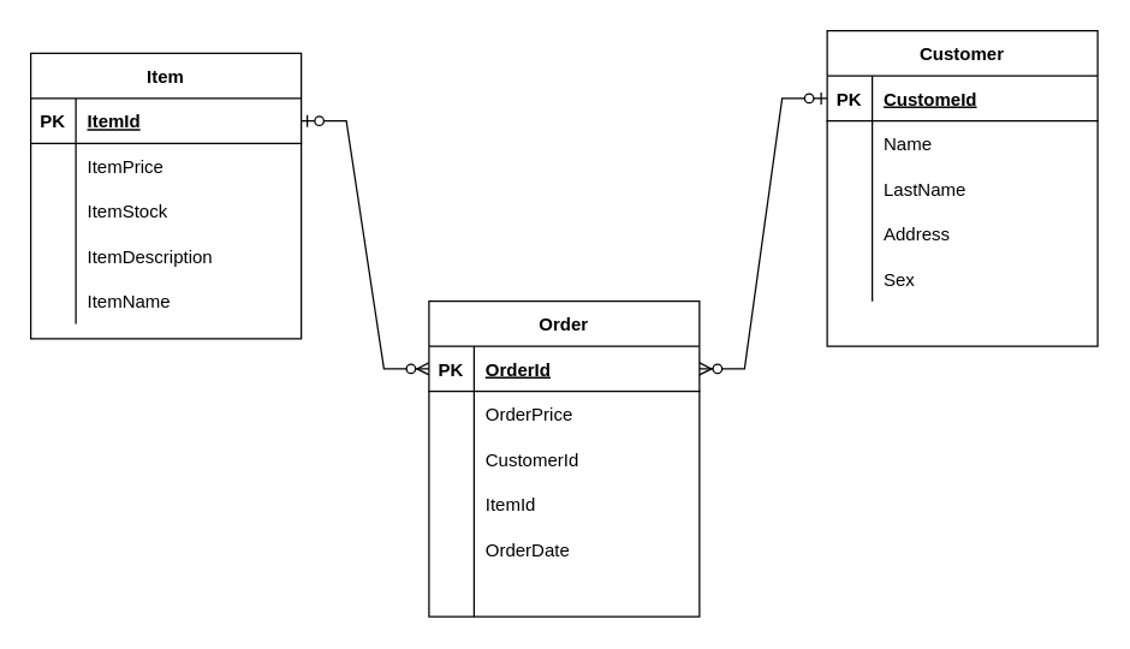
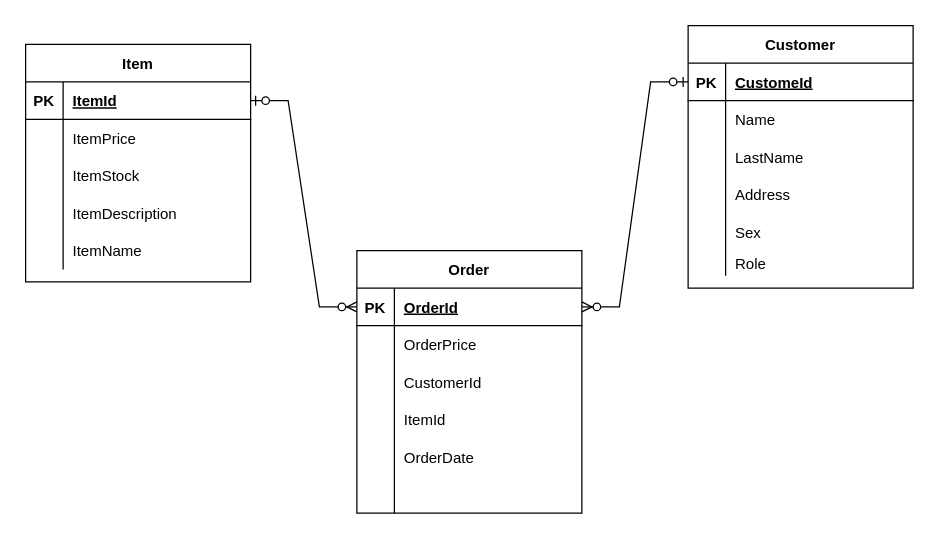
  <mxCell id="0" />
  <mxCell id="1" parent="0" />
  <mxCell id="2" value="Item" style="shape=table;startSize=30;container=1;collapsible=1;childLayout=tableLayout;fixedRows=1;rowLines=0;fontStyle=1;align=center;resizeLast=1;" parent="1" vertex="1"><mxGeometry x="20" y="35" width="180" height="190" as="geometry" /></mxCell>
  <mxCell id="3" value="" style="shape=tableRow;horizontal=0;startSize=0;swimlaneHead=0;swimlaneBody=0;fillColor=none;collapsible=0;dropTarget=0;points=[[0,0.5],[1,0.5]];portConstraint=eastwest;top=0;left=0;right=0;bottom=1;" parent="2" vertex="1"><mxGeometry y="30" width="180" height="30" as="geometry" /></mxCell>
  <mxCell id="4" value="PK" style="shape=partialRectangle;connectable=0;fillColor=none;top=0;left=0;bottom=0;right=0;fontStyle=1;overflow=hidden;" parent="3" vertex="1"><mxGeometry width="30" height="30" as="geometry"><mxRectangle width="30" height="30" as="alternateBounds" /></mxGeometry></mxCell>
  <mxCell id="5" value="ItemId" style="shape=partialRectangle;connectable=0;fillColor=none;top=0;left=0;bottom=0;right=0;align=left;spacingLeft=6;fontStyle=5;overflow=hidden;" parent="3" vertex="1"><mxGeometry x="30" width="150" height="30" as="geometry"><mxRectangle width="150" height="30" as="alternateBounds" /></mxGeometry></mxCell>
  <mxCell id="6" value="" style="shape=tableRow;horizontal=0;startSize=0;swimlaneHead=0;swimlaneBody=0;fillColor=none;collapsible=0;dropTarget=0;points=[[0,0.5],[1,0.5]];portConstraint=eastwest;top=0;left=0;right=0;bottom=0;" parent="2" vertex="1"><mxGeometry y="60" width="180" height="30" as="geometry" /></mxCell>
  <mxCell id="7" value="" style="shape=partialRectangle;connectable=0;fillColor=none;top=0;left=0;bottom=0;right=0;editable=1;overflow=hidden;" parent="6" vertex="1"><mxGeometry width="30" height="30" as="geometry"><mxRectangle width="30" height="30" as="alternateBounds" /></mxGeometry></mxCell>
  <mxCell id="8" value="ItemPrice" style="shape=partialRectangle;connectable=0;fillColor=none;top=0;left=0;bottom=0;right=0;align=left;spacingLeft=6;overflow=hidden;" parent="6" vertex="1"><mxGeometry x="30" width="150" height="30" as="geometry"><mxRectangle width="150" height="30" as="alternateBounds" /></mxGeometry></mxCell>
  <mxCell id="9" value="" style="shape=tableRow;horizontal=0;startSize=0;swimlaneHead=0;swimlaneBody=0;fillColor=none;collapsible=0;dropTarget=0;points=[[0,0.5],[1,0.5]];portConstraint=eastwest;top=0;left=0;right=0;bottom=0;" parent="2" vertex="1"><mxGeometry y="90" width="180" height="30" as="geometry" /></mxCell>
  <mxCell id="10" value="" style="shape=partialRectangle;connectable=0;fillColor=none;top=0;left=0;bottom=0;right=0;editable=1;overflow=hidden;" parent="9" vertex="1"><mxGeometry width="30" height="30" as="geometry"><mxRectangle width="30" height="30" as="alternateBounds" /></mxGeometry></mxCell>
  <mxCell id="11" value="ItemStock" style="shape=partialRectangle;connectable=0;fillColor=none;top=0;left=0;bottom=0;right=0;align=left;spacingLeft=6;overflow=hidden;" parent="9" vertex="1"><mxGeometry x="30" width="150" height="30" as="geometry"><mxRectangle width="150" height="30" as="alternateBounds" /></mxGeometry></mxCell>
  <mxCell id="12" value="" style="shape=tableRow;horizontal=0;startSize=0;swimlaneHead=0;swimlaneBody=0;fillColor=none;collapsible=0;dropTarget=0;points=[[0,0.5],[1,0.5]];portConstraint=eastwest;top=0;left=0;right=0;bottom=0;" parent="2" vertex="1"><mxGeometry y="120" width="180" height="30" as="geometry" /></mxCell>
  <mxCell id="13" value="" style="shape=partialRectangle;connectable=0;fillColor=none;top=0;left=0;bottom=0;right=0;editable=1;overflow=hidden;" parent="12" vertex="1"><mxGeometry width="30" height="30" as="geometry"><mxRectangle width="30" height="30" as="alternateBounds" /></mxGeometry></mxCell>
  <mxCell id="14" value="ItemDescription" style="shape=partialRectangle;connectable=0;fillColor=none;top=0;left=0;bottom=0;right=0;align=left;spacingLeft=6;overflow=hidden;" parent="12" vertex="1"><mxGeometry x="30" width="150" height="30" as="geometry"><mxRectangle width="150" height="30" as="alternateBounds" /></mxGeometry></mxCell>
  <mxCell id="15" value="" style="shape=tableRow;horizontal=0;startSize=0;swimlaneHead=0;swimlaneBody=0;fillColor=none;collapsible=0;dropTarget=0;points=[[0,0.5],[1,0.5]];portConstraint=eastwest;top=0;left=0;right=0;bottom=0;" parent="2" vertex="1"><mxGeometry y="150" width="180" height="30" as="geometry" /></mxCell>
  <mxCell id="16" value="" style="shape=partialRectangle;connectable=0;fillColor=none;top=0;left=0;bottom=0;right=0;editable=1;overflow=hidden;" parent="15" vertex="1"><mxGeometry width="30" height="30" as="geometry"><mxRectangle width="30" height="30" as="alternateBounds" /></mxGeometry></mxCell>
  <mxCell id="17" value="ItemName" style="shape=partialRectangle;connectable=0;fillColor=none;top=0;left=0;bottom=0;right=0;align=left;spacingLeft=6;overflow=hidden;" parent="15" vertex="1"><mxGeometry x="30" width="150" height="30" as="geometry"><mxRectangle width="150" height="30" as="alternateBounds" /></mxGeometry></mxCell>
  <mxCell id="18" value="Customer" style="shape=table;startSize=30;container=1;collapsible=1;childLayout=tableLayout;fixedRows=1;rowLines=0;fontStyle=1;align=center;resizeLast=1;" parent="1" vertex="1"><mxGeometry x="550" y="20" width="180" height="210" as="geometry" /></mxCell>
  <mxCell id="19" value="" style="shape=tableRow;horizontal=0;startSize=0;swimlaneHead=0;swimlaneBody=0;fillColor=none;collapsible=0;dropTarget=0;points=[[0,0.5],[1,0.5]];portConstraint=eastwest;top=0;left=0;right=0;bottom=1;" parent="18" vertex="1"><mxGeometry y="30" width="180" height="30" as="geometry" /></mxCell>
  <mxCell id="20" value="PK" style="shape=partialRectangle;connectable=0;fillColor=none;top=0;left=0;bottom=0;right=0;fontStyle=1;overflow=hidden;" parent="19" vertex="1"><mxGeometry width="30" height="30" as="geometry"><mxRectangle width="30" height="30" as="alternateBounds" /></mxGeometry></mxCell>
  <mxCell id="21" value="CustomeId" style="shape=partialRectangle;connectable=0;fillColor=none;top=0;left=0;bottom=0;right=0;align=left;spacingLeft=6;fontStyle=5;overflow=hidden;" parent="19" vertex="1"><mxGeometry x="30" width="150" height="30" as="geometry"><mxRectangle width="150" height="30" as="alternateBounds" /></mxGeometry></mxCell>
  <mxCell id="22" value="" style="shape=tableRow;horizontal=0;startSize=0;swimlaneHead=0;swimlaneBody=0;fillColor=none;collapsible=0;dropTarget=0;points=[[0,0.5],[1,0.5]];portConstraint=eastwest;top=0;left=0;right=0;bottom=0;" parent="18" vertex="1"><mxGeometry y="60" width="180" height="30" as="geometry" /></mxCell>
  <mxCell id="23" value="" style="shape=partialRectangle;connectable=0;fillColor=none;top=0;left=0;bottom=0;right=0;editable=1;overflow=hidden;" parent="22" vertex="1"><mxGeometry width="30" height="30" as="geometry"><mxRectangle width="30" height="30" as="alternateBounds" /></mxGeometry></mxCell>
  <mxCell id="24" value="Name" style="shape=partialRectangle;connectable=0;fillColor=none;top=0;left=0;bottom=0;right=0;align=left;spacingLeft=6;overflow=hidden;" parent="22" vertex="1"><mxGeometry x="30" width="150" height="30" as="geometry"><mxRectangle width="150" height="30" as="alternateBounds" /></mxGeometry></mxCell>
  <mxCell id="25" value="" style="shape=tableRow;horizontal=0;startSize=0;swimlaneHead=0;swimlaneBody=0;fillColor=none;collapsible=0;dropTarget=0;points=[[0,0.5],[1,0.5]];portConstraint=eastwest;top=0;left=0;right=0;bottom=0;" parent="18" vertex="1"><mxGeometry y="90" width="180" height="30" as="geometry" /></mxCell>
  <mxCell id="26" value="" style="shape=partialRectangle;connectable=0;fillColor=none;top=0;left=0;bottom=0;right=0;editable=1;overflow=hidden;" parent="25" vertex="1"><mxGeometry width="30" height="30" as="geometry"><mxRectangle width="30" height="30" as="alternateBounds" /></mxGeometry></mxCell>
  <mxCell id="27" value="LastName" style="shape=partialRectangle;connectable=0;fillColor=none;top=0;left=0;bottom=0;right=0;align=left;spacingLeft=6;overflow=hidden;" parent="25" vertex="1"><mxGeometry x="30" width="150" height="30" as="geometry"><mxRectangle width="150" height="30" as="alternateBounds" /></mxGeometry></mxCell>
  <mxCell id="28" value="" style="shape=tableRow;horizontal=0;startSize=0;swimlaneHead=0;swimlaneBody=0;fillColor=none;collapsible=0;dropTarget=0;points=[[0,0.5],[1,0.5]];portConstraint=eastwest;top=0;left=0;right=0;bottom=0;" parent="18" vertex="1"><mxGeometry y="120" width="180" height="30" as="geometry" /></mxCell>
  <mxCell id="29" value="" style="shape=partialRectangle;connectable=0;fillColor=none;top=0;left=0;bottom=0;right=0;editable=1;overflow=hidden;" parent="28" vertex="1"><mxGeometry width="30" height="30" as="geometry"><mxRectangle width="30" height="30" as="alternateBounds" /></mxGeometry></mxCell>
  <mxCell id="30" value="Address" style="shape=partialRectangle;connectable=0;fillColor=none;top=0;left=0;bottom=0;right=0;align=left;spacingLeft=6;overflow=hidden;" parent="28" vertex="1"><mxGeometry x="30" width="150" height="30" as="geometry"><mxRectangle width="150" height="30" as="alternateBounds" /></mxGeometry></mxCell>
  <mxCell id="31" value="" style="shape=tableRow;horizontal=0;startSize=0;swimlaneHead=0;swimlaneBody=0;fillColor=none;collapsible=0;dropTarget=0;points=[[0,0.5],[1,0.5]];portConstraint=eastwest;top=0;left=0;right=0;bottom=0;" parent="18" vertex="1"><mxGeometry y="150" width="180" height="30" as="geometry" /></mxCell>
  <mxCell id="32" value="" style="shape=partialRectangle;connectable=0;fillColor=none;top=0;left=0;bottom=0;right=0;editable=1;overflow=hidden;" parent="31" vertex="1"><mxGeometry width="30" height="30" as="geometry"><mxRectangle width="30" height="30" as="alternateBounds" /></mxGeometry></mxCell>
  <mxCell id="33" value="Sex" style="shape=partialRectangle;connectable=0;fillColor=none;top=0;left=0;bottom=0;right=0;align=left;spacingLeft=6;overflow=hidden;" parent="31" vertex="1"><mxGeometry x="30" width="150" height="30" as="geometry"><mxRectangle width="150" height="30" as="alternateBounds" /></mxGeometry></mxCell>
  <mxCell id="34" value="" style="shape=partialRectangle;collapsible=0;dropTarget=0;pointerEvents=0;fillColor=none;top=0;left=0;bottom=0;right=0;points=[[0,0.5],[1,0.5]];portConstraint=eastwest;" vertex="1" parent="18"><mxGeometry y="180" width="180" height="20" as="geometry" /></mxCell>
  <mxCell id="35" value="" style="shape=partialRectangle;connectable=0;fillColor=none;top=0;left=0;bottom=0;right=0;editable=1;overflow=hidden;" vertex="1" parent="34"><mxGeometry width="30" height="20" as="geometry" /></mxCell>
+ <mxCell id="36" value="Role" style="shape=partialRectangle;connectable=0;fillColor=none;top=0;left=0;bottom=0;right=0;align=left;spacingLeft=6;overflow=hidden;" vertex="1" parent="34"><mxGeometry x="30" width="150" height="20" as="geometry" /></mxCell>
  <mxCell id="37" value="Order" style="shape=table;startSize=30;container=1;collapsible=1;childLayout=tableLayout;fixedRows=1;rowLines=0;fontStyle=1;align=center;resizeLast=1;" parent="1" vertex="1"><mxGeometry x="285" y="200" width="180" height="210" as="geometry" /></mxCell>
  <mxCell id="38" value="" style="shape=tableRow;horizontal=0;startSize=0;swimlaneHead=0;swimlaneBody=0;fillColor=none;collapsible=0;dropTarget=0;points=[[0,0.5],[1,0.5]];portConstraint=eastwest;top=0;left=0;right=0;bottom=1;" parent="37" vertex="1"><mxGeometry y="30" width="180" height="30" as="geometry" /></mxCell>
  <mxCell id="39" value="PK" style="shape=partialRectangle;connectable=0;fillColor=none;top=0;left=0;bottom=0;right=0;fontStyle=1;overflow=hidden;" parent="38" vertex="1"><mxGeometry width="30" height="30" as="geometry"><mxRectangle width="30" height="30" as="alternateBounds" /></mxGeometry></mxCell>
  <mxCell id="40" value="OrderId" style="shape=partialRectangle;connectable=0;fillColor=none;top=0;left=0;bottom=0;right=0;align=left;spacingLeft=6;fontStyle=5;overflow=hidden;" parent="38" vertex="1"><mxGeometry x="30" width="150" height="30" as="geometry"><mxRectangle width="150" height="30" as="alternateBounds" /></mxGeometry></mxCell>
  <mxCell id="41" value="" style="shape=tableRow;horizontal=0;startSize=0;swimlaneHead=0;swimlaneBody=0;fillColor=none;collapsible=0;dropTarget=0;points=[[0,0.5],[1,0.5]];portConstraint=eastwest;top=0;left=0;right=0;bottom=0;" parent="37" vertex="1"><mxGeometry y="60" width="180" height="30" as="geometry" /></mxCell>
  <mxCell id="42" value="" style="shape=partialRectangle;connectable=0;fillColor=none;top=0;left=0;bottom=0;right=0;editable=1;overflow=hidden;" parent="41" vertex="1"><mxGeometry width="30" height="30" as="geometry"><mxRectangle width="30" height="30" as="alternateBounds" /></mxGeometry></mxCell>
  <mxCell id="43" value="OrderPrice" style="shape=partialRectangle;connectable=0;fillColor=none;top=0;left=0;bottom=0;right=0;align=left;spacingLeft=6;overflow=hidden;" parent="41" vertex="1"><mxGeometry x="30" width="150" height="30" as="geometry"><mxRectangle width="150" height="30" as="alternateBounds" /></mxGeometry></mxCell>
  <mxCell id="44" value="" style="shape=tableRow;horizontal=0;startSize=0;swimlaneHead=0;swimlaneBody=0;fillColor=none;collapsible=0;dropTarget=0;points=[[0,0.5],[1,0.5]];portConstraint=eastwest;top=0;left=0;right=0;bottom=0;" parent="37" vertex="1"><mxGeometry y="90" width="180" height="30" as="geometry" /></mxCell>
  <mxCell id="45" value="" style="shape=partialRectangle;connectable=0;fillColor=none;top=0;left=0;bottom=0;right=0;editable=1;overflow=hidden;" parent="44" vertex="1"><mxGeometry width="30" height="30" as="geometry"><mxRectangle width="30" height="30" as="alternateBounds" /></mxGeometry></mxCell>
  <mxCell id="46" value="CustomerId" style="shape=partialRectangle;connectable=0;fillColor=none;top=0;left=0;bottom=0;right=0;align=left;spacingLeft=6;overflow=hidden;" parent="44" vertex="1"><mxGeometry x="30" width="150" height="30" as="geometry"><mxRectangle width="150" height="30" as="alternateBounds" /></mxGeometry></mxCell>
  <mxCell id="47" value="" style="shape=tableRow;horizontal=0;startSize=0;swimlaneHead=0;swimlaneBody=0;fillColor=none;collapsible=0;dropTarget=0;points=[[0,0.5],[1,0.5]];portConstraint=eastwest;top=0;left=0;right=0;bottom=0;" parent="37" vertex="1"><mxGeometry y="120" width="180" height="30" as="geometry" /></mxCell>
  <mxCell id="48" value="" style="shape=partialRectangle;connectable=0;fillColor=none;top=0;left=0;bottom=0;right=0;editable=1;overflow=hidden;" parent="47" vertex="1"><mxGeometry width="30" height="30" as="geometry"><mxRectangle width="30" height="30" as="alternateBounds" /></mxGeometry></mxCell>
  <mxCell id="49" value="ItemId" style="shape=partialRectangle;connectable=0;fillColor=none;top=0;left=0;bottom=0;right=0;align=left;spacingLeft=6;overflow=hidden;" parent="47" vertex="1"><mxGeometry x="30" width="150" height="30" as="geometry"><mxRectangle width="150" height="30" as="alternateBounds" /></mxGeometry></mxCell>
  <mxCell id="50" value="" style="shape=tableRow;horizontal=0;startSize=0;swimlaneHead=0;swimlaneBody=0;fillColor=none;collapsible=0;dropTarget=0;points=[[0,0.5],[1,0.5]];portConstraint=eastwest;top=0;left=0;right=0;bottom=0;" parent="37" vertex="1"><mxGeometry y="150" width="180" height="30" as="geometry" /></mxCell>
  <mxCell id="51" value="" style="shape=partialRectangle;connectable=0;fillColor=none;top=0;left=0;bottom=0;right=0;editable=1;overflow=hidden;" parent="50" vertex="1"><mxGeometry width="30" height="30" as="geometry"><mxRectangle width="30" height="30" as="alternateBounds" /></mxGeometry></mxCell>
  <mxCell id="52" value="OrderDate" style="shape=partialRectangle;connectable=0;fillColor=none;top=0;left=0;bottom=0;right=0;align=left;spacingLeft=6;overflow=hidden;" parent="50" vertex="1"><mxGeometry x="30" width="150" height="30" as="geometry"><mxRectangle width="150" height="30" as="alternateBounds" /></mxGeometry></mxCell>
  <mxCell id="53" value="" style="shape=tableRow;horizontal=0;startSize=0;swimlaneHead=0;swimlaneBody=0;fillColor=none;collapsible=0;dropTarget=0;points=[[0,0.5],[1,0.5]];portConstraint=eastwest;top=0;left=0;right=0;bottom=0;" parent="37" vertex="1"><mxGeometry y="180" width="180" height="30" as="geometry" /></mxCell>
  <mxCell id="54" value="" style="shape=partialRectangle;connectable=0;fillColor=none;top=0;left=0;bottom=0;right=0;editable=1;overflow=hidden;" parent="53" vertex="1"><mxGeometry width="30" height="30" as="geometry"><mxRectangle width="30" height="30" as="alternateBounds" /></mxGeometry></mxCell>
  <mxCell id="55" value="" style="shape=partialRectangle;connectable=0;fillColor=none;top=0;left=0;bottom=0;right=0;align=left;spacingLeft=6;overflow=hidden;" parent="53" vertex="1"><mxGeometry x="30" width="150" height="30" as="geometry"><mxRectangle width="150" height="30" as="alternateBounds" /></mxGeometry></mxCell>
  <mxCell id="56" value="" style="edgeStyle=entityRelationEdgeStyle;fontSize=12;html=1;endArrow=ERzeroToMany;startArrow=ERzeroToOne;rounded=0;exitX=1;exitY=0.5;exitDx=0;exitDy=0;entryX=0;entryY=0.5;entryDx=0;entryDy=0;" parent="1" source="3" target="38" edge="1"><mxGeometry width="100" height="100" relative="1" as="geometry"><mxPoint x="0" y="460" as="sourcePoint" /><mxPoint x="440" y="220" as="targetPoint" /></mxGeometry></mxCell>
  <mxCell id="57" value="" style="edgeStyle=entityRelationEdgeStyle;fontSize=12;html=1;endArrow=ERzeroToMany;startArrow=ERzeroToOne;rounded=0;entryX=1;entryY=0.5;entryDx=0;entryDy=0;exitX=0;exitY=0.5;exitDx=0;exitDy=0;" parent="1" source="19" target="38" edge="1"><mxGeometry width="100" height="100" relative="1" as="geometry"><mxPoint x="0" y="450" as="sourcePoint" /><mxPoint x="100" y="350" as="targetPoint" /></mxGeometry></mxCell>
